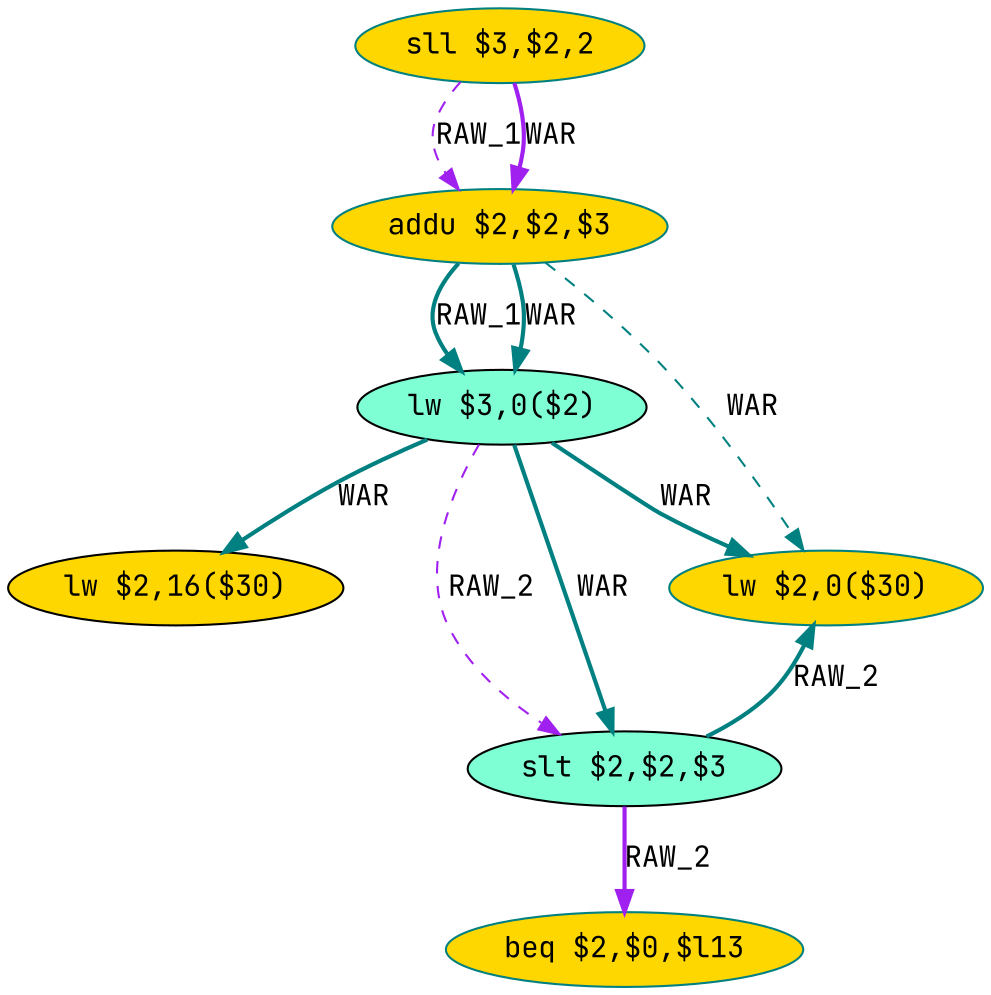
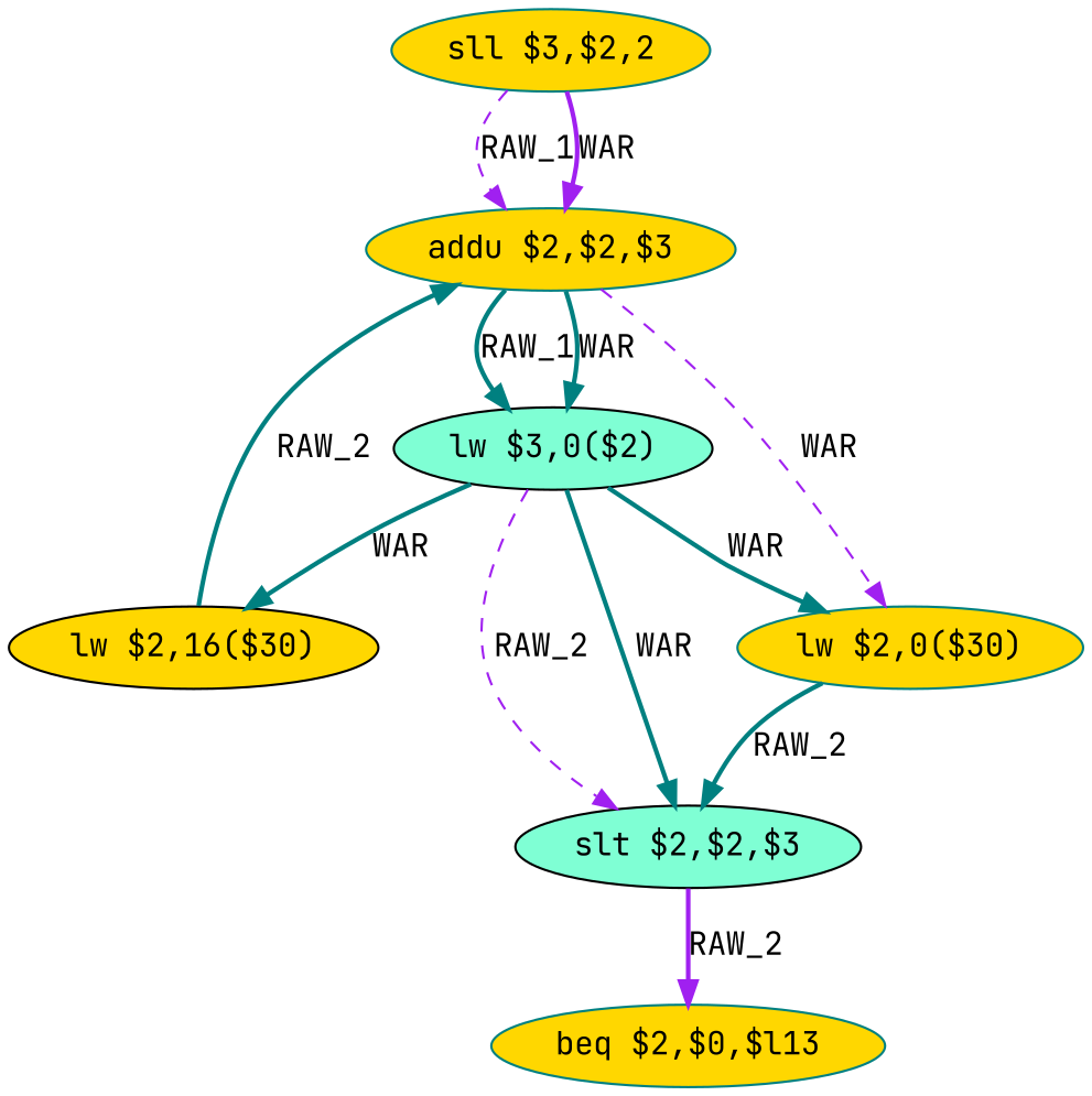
  digraph {
    fontname="JetBrains Mono"
    node [color=teal fillcolor=gold fontname="JetBrains Mono" shape=ellipse style=filled]
    edge [color=teal fontname="JetBrains Mono" style=bold]
    n1 [label="sll $3,$2,2"]
    n2 [label="addu $2,$2,$3"]
    n3 [color=black label="lw $2,16($30)"]
    n4 [color=black fillcolor=aquamarine label="lw $3,0($2)"]
    n5 [label="lw $2,0($30)"]
    n6 [color=black fillcolor=aquamarine label="slt $2,$2,$3"]
    n7 [label="beq $2,$0,$l13"]
    n1 -> n2 [color=purple label=RAW_1 style=dashed]
    n1 -> n2 [color=purple label=WAR]
    n2 -> n4 [label=RAW_1]
    n2 -> n4 [label=WAR]
-   n2 -> n5 [label=WAR style=dashed]
+   n2 -> n5 [color=purple label=WAR style=dashed]
+   n3 -> n2 [label=RAW_2]
    n4 -> n3 [label=WAR]
    n4 -> n5 [label=WAR]
    n4 -> n6 [color=purple label=RAW_2 style=dashed]
    n4 -> n6 [label=WAR]
-   n6 -> n5 [label=RAW_2]
+   n5 -> n6 [label=RAW_2]
    n6 -> n7 [color=purple label=RAW_2]
  }
